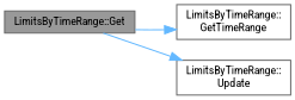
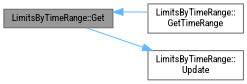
  digraph {
    fontname="Roboto Condensed"
    rankdir=LR
    node [color=grey40 fillcolor=white fontname="Roboto Condensed" fontsize=10 shape=box style=filled]
    edge [color=steelblue1 fontname="Roboto Condensed" fontsize=10 labelfontname=Helvetica labelfontsize=10 style=solid]
    n1 [color=gray40 fillcolor=grey60 fontcolor=black height=0.2 label="LimitsByTimeRange::Get" width=0.4]
    n2 [height=0.2 label="LimitsByTimeRange::\lGetTimeRange" width=0.4]
    n3 [height=0.2 label="LimitsByTimeRange::\lUpdate" width=0.4]
-   n1 -> n2
+   n2 -> n1
    n1 -> n3
  }
